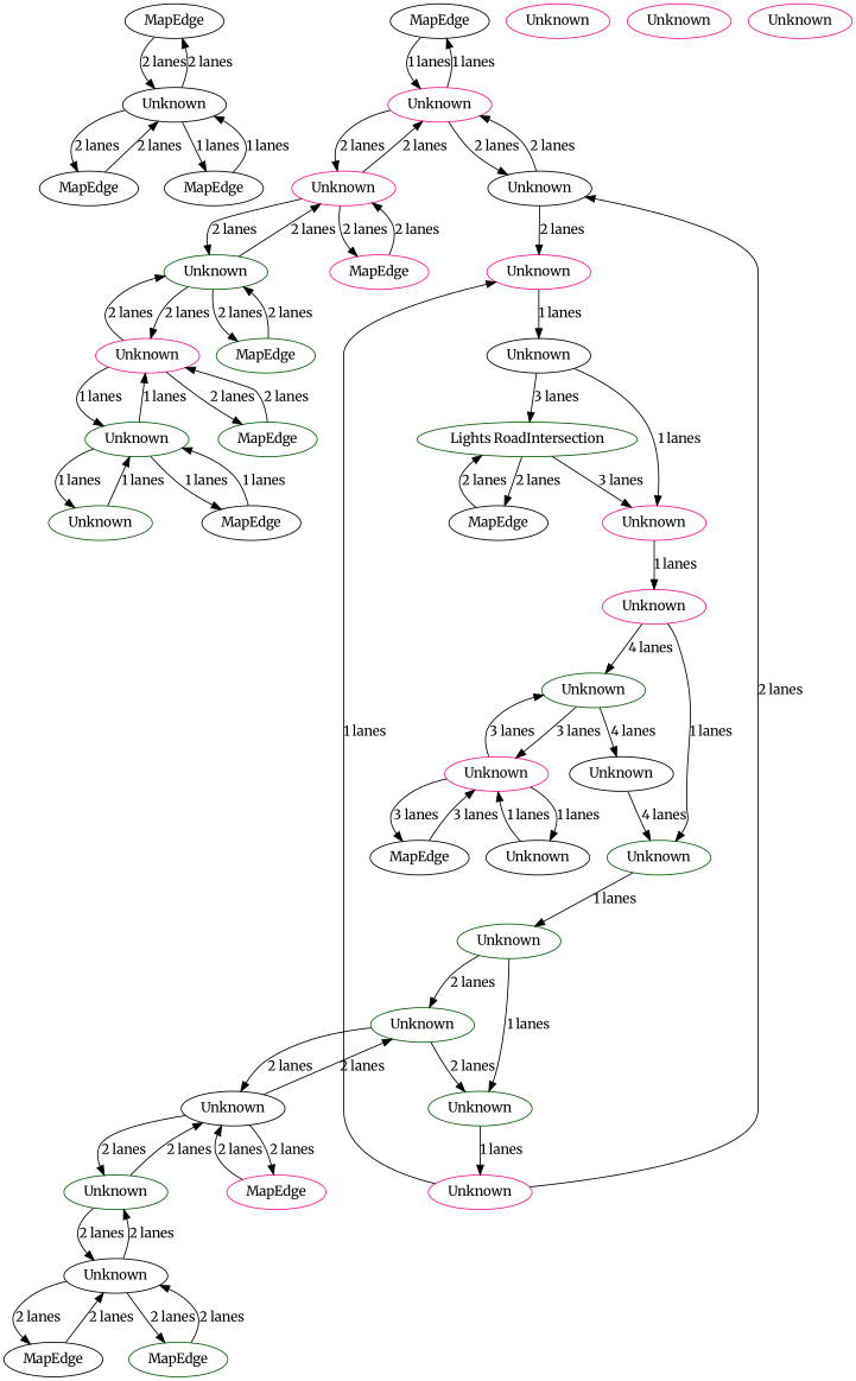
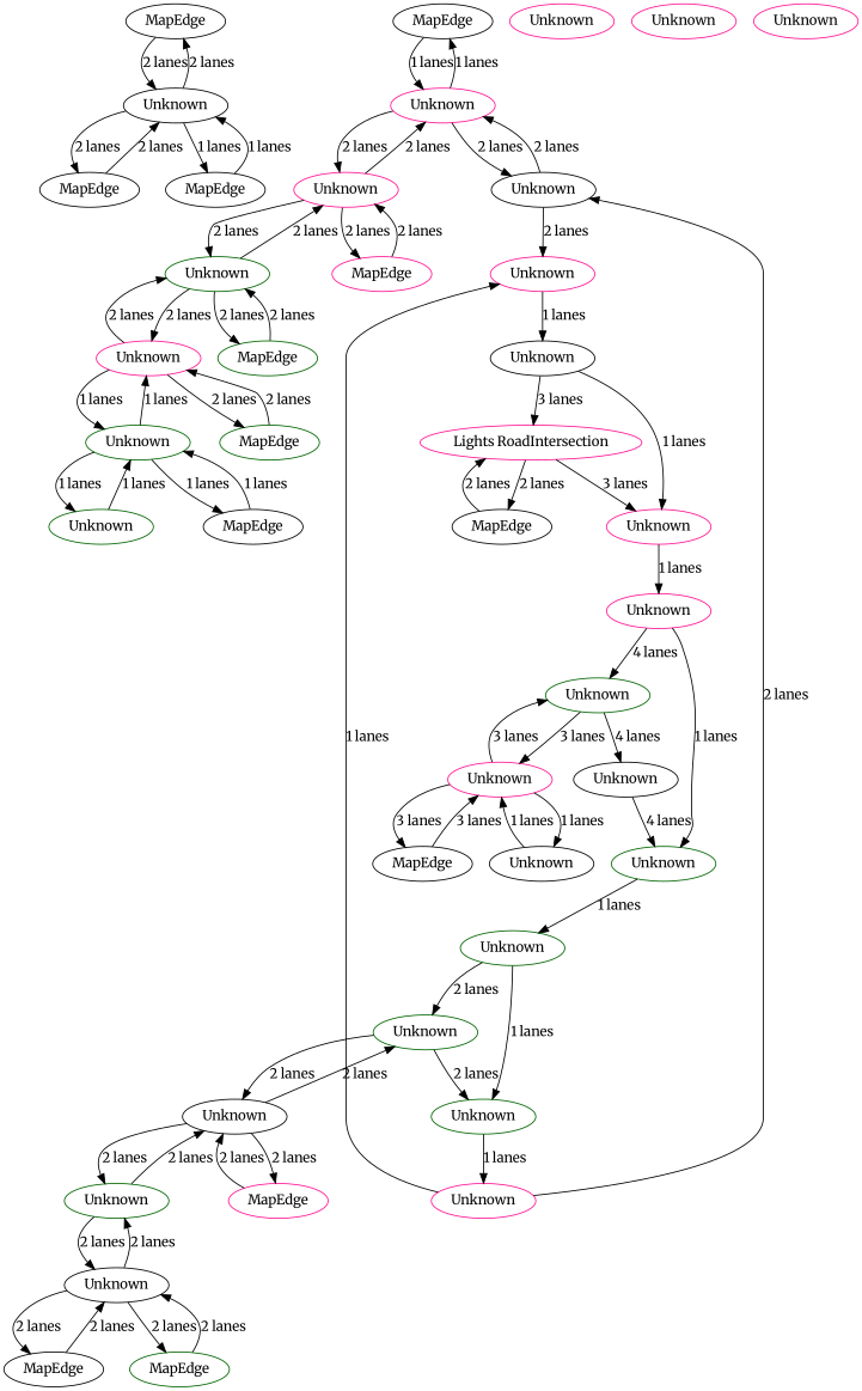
  digraph {
    fontname=Merriweather
    node [color=black fontname=Merriweather]
    edge [fontname=Merriweather]
    n1 [label=MapEdge]
    n2 [label=Unknown]
    n3 [label=MapEdge]
    n4 [label=Unknown color=deeppink]
    n5 [label=Unknown color=darkgreen]
    n6 [label=Unknown color=darkgreen]
    n7 [label=MapEdge color=deeppink]
    n8 [label=Unknown color=deeppink]
    n9 [label=Unknown color=darkgreen]
    n10 [label=MapEdge color=darkgreen]
    n11 [label=Unknown color=deeppink]
    n12 [label=MapEdge]
    n13 [label=Unknown]
    n14 [label=Unknown color=darkgreen]
    n15 [label=MapEdge]
    n16 [label=MapEdge color=darkgreen]
    n17 [label=MapEdge color=deeppink]
    n18 [label=Unknown]
    n19 [label=Unknown color=darkgreen]
    n20 [label=MapEdge]
    n21 [label=Unknown color=darkgreen]
    n22 [label=Unknown]
    n23 [label=Unknown color=deeppink]
    n24 [label=Unknown]
    n25 [label=Unknown]
    n26 [label=Unknown color=deeppink]
-   n27 [label="Lights RoadIntersection" color=darkgreen]
+   n27 [label="Lights RoadIntersection" color=deeppink]
    n28 [label=Unknown color=deeppink]
    n29 [label=Unknown color=darkgreen]
    n30 [label=Unknown color=darkgreen]
    n31 [label=Unknown color=deeppink]
    n32 [label=Unknown color=deeppink]
    n33 [label=MapEdge color=darkgreen]
    n34 [label=MapEdge]
    n35 [label=Unknown color=deeppink]
    n36 [label=Unknown color=deeppink]
    n37 [label=Unknown color=deeppink]
    n38 [label=Unknown]
    n39 [label=Unknown color=darkgreen]
    n40 [label=MapEdge]
    n41 [label=MapEdge]
    n1 -> n2 [label="2 lanes"]
    n2 -> n1 [label="2 lanes"]
    n2 -> n12 [label="2 lanes"]
    n2 -> n41 [label="1 lanes"]
    n3 -> n4 [label="1 lanes"]
    n4 -> n3 [label="1 lanes"]
    n4 -> n8 [label="2 lanes"]
    n4 -> n22 [label="2 lanes"]
    n5 -> n6 [label="1 lanes"]
    n6 -> n19 [label="2 lanes"]
    n6 -> n30 [label="1 lanes"]
    n7 -> n8 [label="2 lanes"]
    n8 -> n4 [label="2 lanes"]
    n8 -> n7 [label="2 lanes"]
    n8 -> n9 [label="2 lanes"]
    n9 -> n8 [label="2 lanes"]
    n9 -> n10 [label="2 lanes"]
    n9 -> n11 [label="2 lanes"]
    n10 -> n9 [label="2 lanes"]
    n11 -> n9 [label="2 lanes"]
    n11 -> n21 [label="1 lanes"]
    n11 -> n33 [label="2 lanes"]
    n12 -> n2 [label="2 lanes"]
    n13 -> n14 [label="2 lanes"]
    n13 -> n15 [label="2 lanes"]
    n13 -> n16 [label="2 lanes"]
    n14 -> n13 [label="2 lanes"]
    n14 -> n18 [label="2 lanes"]
    n15 -> n13 [label="2 lanes"]
    n16 -> n13 [label="2 lanes"]
    n17 -> n18 [label="2 lanes"]
    n18 -> n14 [label="2 lanes"]
    n18 -> n17 [label="2 lanes"]
    n18 -> n19 [label="2 lanes"]
    n19 -> n18 [label="2 lanes"]
    n19 -> n30 [label="2 lanes"]
    n20 -> n21 [label="1 lanes"]
    n21 -> n11 [label="1 lanes"]
    n21 -> n20 [label="1 lanes"]
    n21 -> n39 [label="1 lanes"]
    n22 -> n4 [label="2 lanes"]
    n22 -> n32 [label="2 lanes"]
    n24 -> n5 [label="4 lanes"]
    n25 -> n26 [label="1 lanes"]
    n25 -> n27 [label="3 lanes"]
    n26 -> n28 [label="1 lanes"]
    n27 -> n26 [label="3 lanes"]
    n27 -> n40 [label="2 lanes"]
    n28 -> n5 [label="1 lanes"]
    n28 -> n29 [label="4 lanes"]
    n29 -> n24 [label="4 lanes"]
    n29 -> n35 [label="3 lanes"]
    n30 -> n31 [label="1 lanes"]
    n31 -> n22 [label="2 lanes"]
    n31 -> n32 [label="1 lanes"]
    n32 -> n25 [label="1 lanes"]
    n33 -> n11 [label="2 lanes"]
    n34 -> n35 [label="3 lanes"]
    n35 -> n29 [label="3 lanes"]
    n35 -> n34 [label="3 lanes"]
    n35 -> n38 [label="1 lanes"]
    n38 -> n35 [label="1 lanes"]
    n39 -> n21 [label="1 lanes"]
    n40 -> n27 [label="2 lanes"]
    n41 -> n2 [label="1 lanes"]
  }
